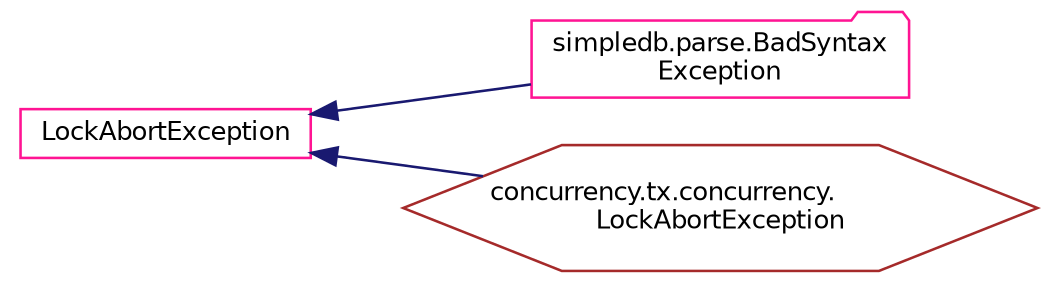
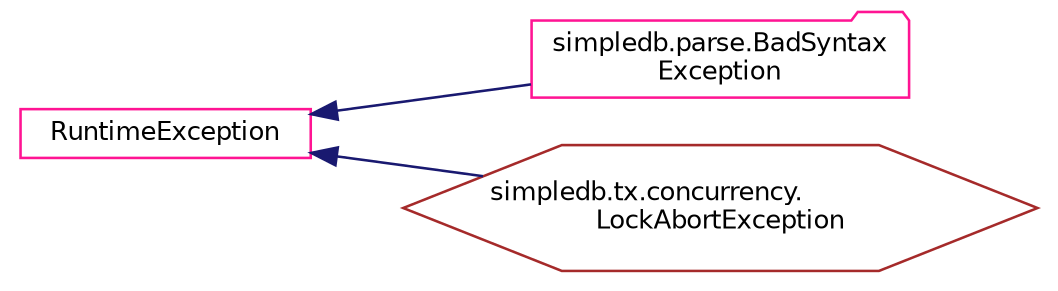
  digraph {
    rankdir=LR
    node [color=deeppink fillcolor=white fontname=Helvetica fontsize=10 style=filled]
    edge [color=midnightblue dir=back fontname=Helvetica fontsize=10 labelfontname=Helvetica labelfontsize=10 style=solid]
-   n1 [height=0.2 label=LockAbortException shape=box width=0.4]
+   n1 [height=0.2 label=RuntimeException shape=box width=0.4]
    n2 [height=0.2 label="simpledb.parse.BadSyntax\lException" shape=folder width=0.4]
-   n3 [color=brown height=0.2 label="concurrency.tx.concurrency.\lLockAbortException" shape=hexagon width=0.4]
+   n3 [color=brown height=0.2 label="simpledb.tx.concurrency.\lLockAbortException" shape=hexagon width=0.4]
    n1 -> n2
    n1 -> n3
  }
